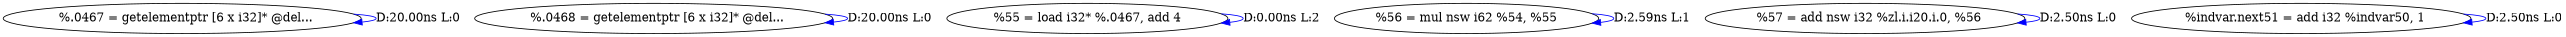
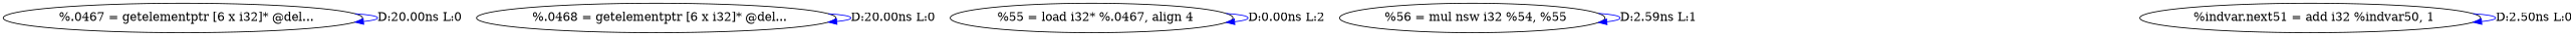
  digraph {
    edge [color=blue]
    n1 [label="  %.0467 = getelementptr [6 x i32]* @del..."]
    n2 [label="  %.0468 = getelementptr [6 x i32]* @del..."]
-   n3 [label="%55 = load i32* %.0467, add 4"]
-   n4 [label="%56 = mul nsw i62 %54, %55"]
-   n5 [label="  %57 = add nsw i32 %zl.i.i20.i.0, %56"]
+   n3 [label="  %55 = load i32* %.0467, align 4"]
+   n4 [label="  %56 = mul nsw i32 %54, %55"]
    n6 [label="  %indvar.next51 = add i32 %indvar50, 1"]
    n1 -> n1 [label="D:20.00ns L:0"]
    n2 -> n2 [label="D:20.00ns L:0"]
    n3 -> n3 [label="D:0.00ns L:2"]
    n4 -> n4 [label="D:2.59ns L:1"]
-   n5 -> n5 [label="D:2.50ns L:0"]
    n6 -> n6 [label="D:2.50ns L:0"]
  }
